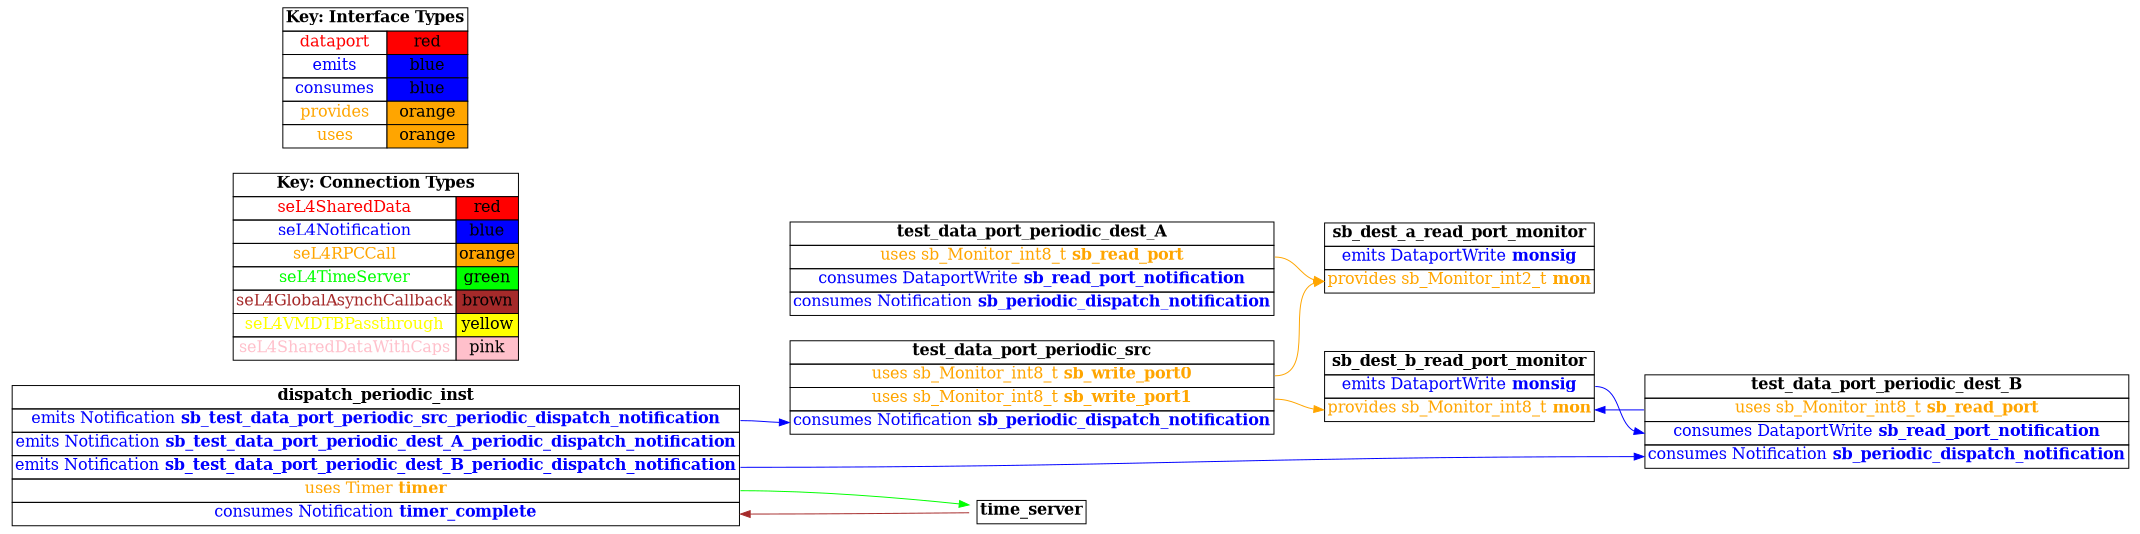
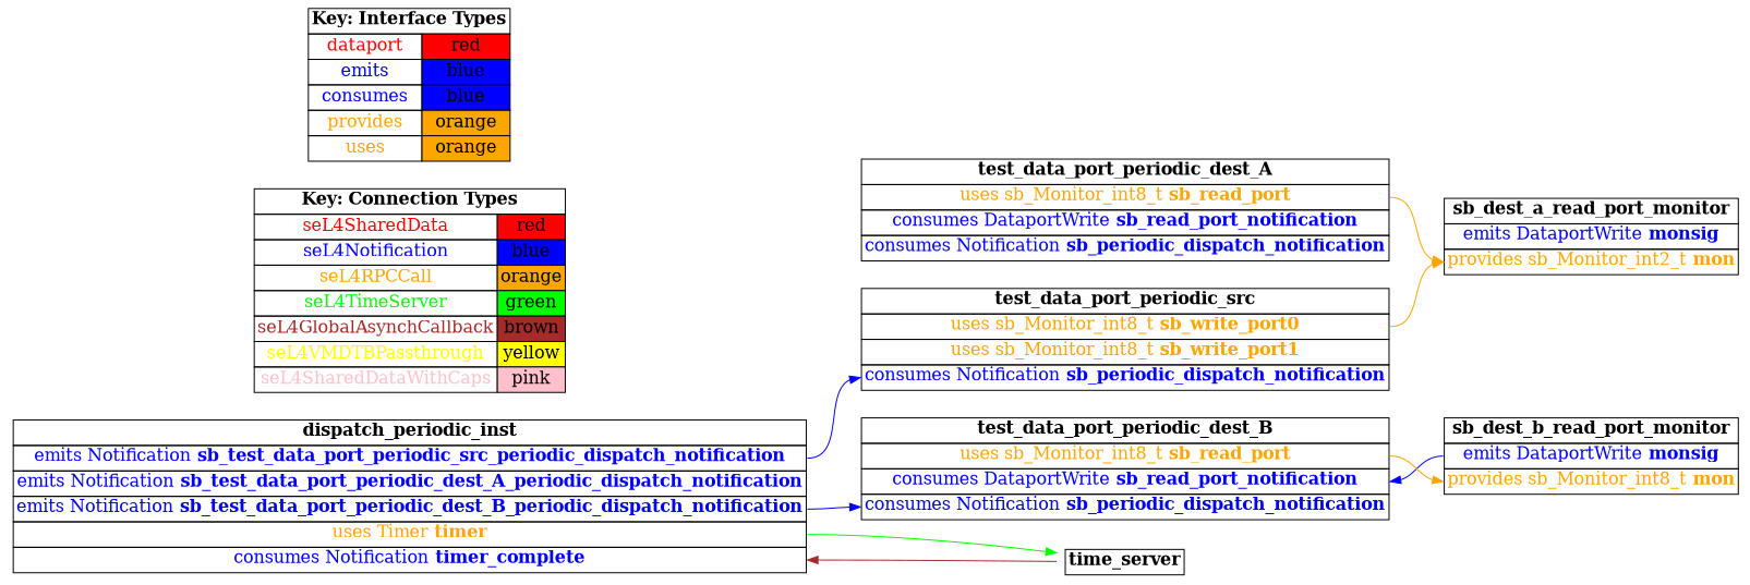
  digraph {
    rankdir=LR
    node [fontsize=16 shape=plaintext]
    edge [color=orange headport=mon tailport=sb_read_port]
    n1 [label=<     <TABLE BORDER="0" CELLBORDER="1" CELLSPACING="0">       <TR><TD><B>test_data_port_periodic_src</B></TD></TR>       <TR><TD PORT="sb_write_port0"><FONT COLOR="orange">uses sb_Monitor_int8_t <B>sb_write_port0</B></FONT></TD></TR>       <TR><TD PORT="sb_write_port1"><FONT COLOR="orange">uses sb_Monitor_int8_t <B>sb_write_port1</B></FONT></TD></TR>       <TR><TD PORT="sb_periodic_dispatch_notification"><FONT COLOR="blue">consumes Notification <B>sb_periodic_dispatch_notification</B></FONT></TD></TR>"     </TABLE>   >]
    n2 [label=<     <TABLE BORDER="0" CELLBORDER="1" CELLSPACING="0">       <TR><TD><B>sb_dest_a_read_port_monitor</B></TD></TR>       <TR><TD PORT="monsig"><FONT COLOR="blue">emits DataportWrite <B>monsig</B></FONT></TD></TR>       <TR><TD PORT="mon"><FONT COLOR="orange">provides sb_Monitor_int2_t <B>mon</B></FONT></TD></TR>"     </TABLE>   >]
    n3 [label=<     <TABLE BORDER="0" CELLBORDER="1" CELLSPACING="0">       <TR><TD><B>sb_dest_b_read_port_monitor</B></TD></TR>       <TR><TD PORT="monsig"><FONT COLOR="blue">emits DataportWrite <B>monsig</B></FONT></TD></TR>       <TR><TD PORT="mon"><FONT COLOR="orange">provides sb_Monitor_int8_t <B>mon</B></FONT></TD></TR>"     </TABLE>   >]
    n4 [label=<     <TABLE BORDER="0" CELLBORDER="1" CELLSPACING="0">       <TR><TD><B>test_data_port_periodic_dest_B</B></TD></TR>       <TR><TD PORT="sb_read_port"><FONT COLOR="orange">uses sb_Monitor_int8_t <B>sb_read_port</B></FONT></TD></TR>       <TR><TD PORT="sb_read_port_notification"><FONT COLOR="blue">consumes DataportWrite <B>sb_read_port_notification</B></FONT></TD></TR>       <TR><TD PORT="sb_periodic_dispatch_notification"><FONT COLOR="blue">consumes Notification <B>sb_periodic_dispatch_notification</B></FONT></TD></TR>"     </TABLE>   >]
    n5 [label=<     <TABLE BORDER="0" CELLBORDER="1" CELLSPACING="0">       <TR><TD><B>test_data_port_periodic_dest_A</B></TD></TR>       <TR><TD PORT="sb_read_port"><FONT COLOR="orange">uses sb_Monitor_int8_t <B>sb_read_port</B></FONT></TD></TR>       <TR><TD PORT="sb_read_port_notification"><FONT COLOR="blue">consumes DataportWrite <B>sb_read_port_notification</B></FONT></TD></TR>       <TR><TD PORT="sb_periodic_dispatch_notification"><FONT COLOR="blue">consumes Notification <B>sb_periodic_dispatch_notification</B></FONT></TD></TR>"     </TABLE>   >]
    n6 [label=<     <TABLE BORDER="0" CELLBORDER="1" CELLSPACING="0">       <TR><TD><B>dispatch_periodic_inst</B></TD></TR>       <TR><TD PORT="sb_test_data_port_periodic_src_periodic_dispatch_notification"><FONT COLOR="blue">emits Notification <B>sb_test_data_port_periodic_src_periodic_dispatch_notification</B></FONT></TD></TR>       <TR><TD PORT="sb_test_data_port_periodic_dest_A_periodic_dispatch_notification"><FONT COLOR="blue">emits Notification <B>sb_test_data_port_periodic_dest_A_periodic_dispatch_notification</B></FONT></TD></TR>       <TR><TD PORT="sb_test_data_port_periodic_dest_B_periodic_dispatch_notification"><FONT COLOR="blue">emits Notification <B>sb_test_data_port_periodic_dest_B_periodic_dispatch_notification</B></FONT></TD></TR>       <TR><TD PORT="timer"><FONT COLOR="orange">uses Timer <B>timer</B></FONT></TD></TR>       <TR><TD PORT="timer_complete"><FONT COLOR="blue">consumes Notification <B>timer_complete</B></FONT></TD></TR>"     </TABLE>   >]
    n7 [label=<     <TABLE BORDER="0" CELLBORDER="1" CELLSPACING="0">       <TR><TD><B>time_server</B></TD></TR>"     </TABLE>   >]
    n8 [label=<    <TABLE BORDER="0" CELLBORDER="1" CELLSPACING="0">      <TR><TD COLSPAN="2"><B>Key: Connection Types</B></TD></TR>      <TR><TD><FONT COLOR="red">seL4SharedData</FONT></TD><TD BGCOLOR="red">red</TD></TR>      <TR><TD><FONT COLOR="blue">seL4Notification</FONT></TD><TD BGCOLOR="blue">blue</TD></TR>      <TR><TD><FONT COLOR="orange">seL4RPCCall</FONT></TD><TD BGCOLOR="orange">orange</TD></TR>      <TR><TD><FONT COLOR="green">seL4TimeServer</FONT></TD><TD BGCOLOR="green">green</TD></TR>      <TR><TD><FONT COLOR="brown">seL4GlobalAsynchCallback</FONT></TD><TD BGCOLOR="brown">brown</TD></TR>      <TR><TD><FONT COLOR="yellow">seL4VMDTBPassthrough</FONT></TD><TD BGCOLOR="yellow">yellow</TD></TR>      <TR><TD><FONT COLOR="pink">seL4SharedDataWithCaps</FONT></TD><TD BGCOLOR="pink">pink</TD></TR>    </TABLE>   >]
    n9 [label=<    <TABLE BORDER="0" CELLBORDER="1" CELLSPACING="0">      <TR><TD COLSPAN="2"><B>Key: Interface Types</B></TD></TR>      <TR><TD><FONT COLOR="red">dataport</FONT></TD><TD BGCOLOR="red">red</TD></TR>      <TR><TD><FONT COLOR="blue">emits</FONT></TD><TD BGCOLOR="blue">blue</TD></TR>      <TR><TD><FONT COLOR="blue">consumes</FONT></TD><TD BGCOLOR="blue">blue</TD></TR>      <TR><TD><FONT COLOR="orange">provides</FONT></TD><TD BGCOLOR="orange">orange</TD></TR>      <TR><TD><FONT COLOR="orange">uses</FONT></TD><TD BGCOLOR="orange">orange</TD></TR>    </TABLE>   >]
    n1 -> n2 [tailport=sb_write_port0]
-   n1 -> n3 [tailport=sb_write_port1]
    n3 -> n4 [color=blue headport=sb_read_port_notification tailport=monsig]
-   n4 -> n3 [color=blue]
+   n4 -> n3
    n5 -> n2
    n6 -> n1 [color=blue headport=sb_periodic_dispatch_notification tailport=sb_test_data_port_periodic_src_periodic_dispatch_notification]
    n6 -> n4 [color=blue headport=sb_periodic_dispatch_notification tailport=sb_test_data_port_periodic_dest_B_periodic_dispatch_notification]
    n6 -> n7 [color=green headport=the_timer tailport=timer]
    n7 -> n6 [color=brown headport=timer_complete tailport=timer_notification]
  }
